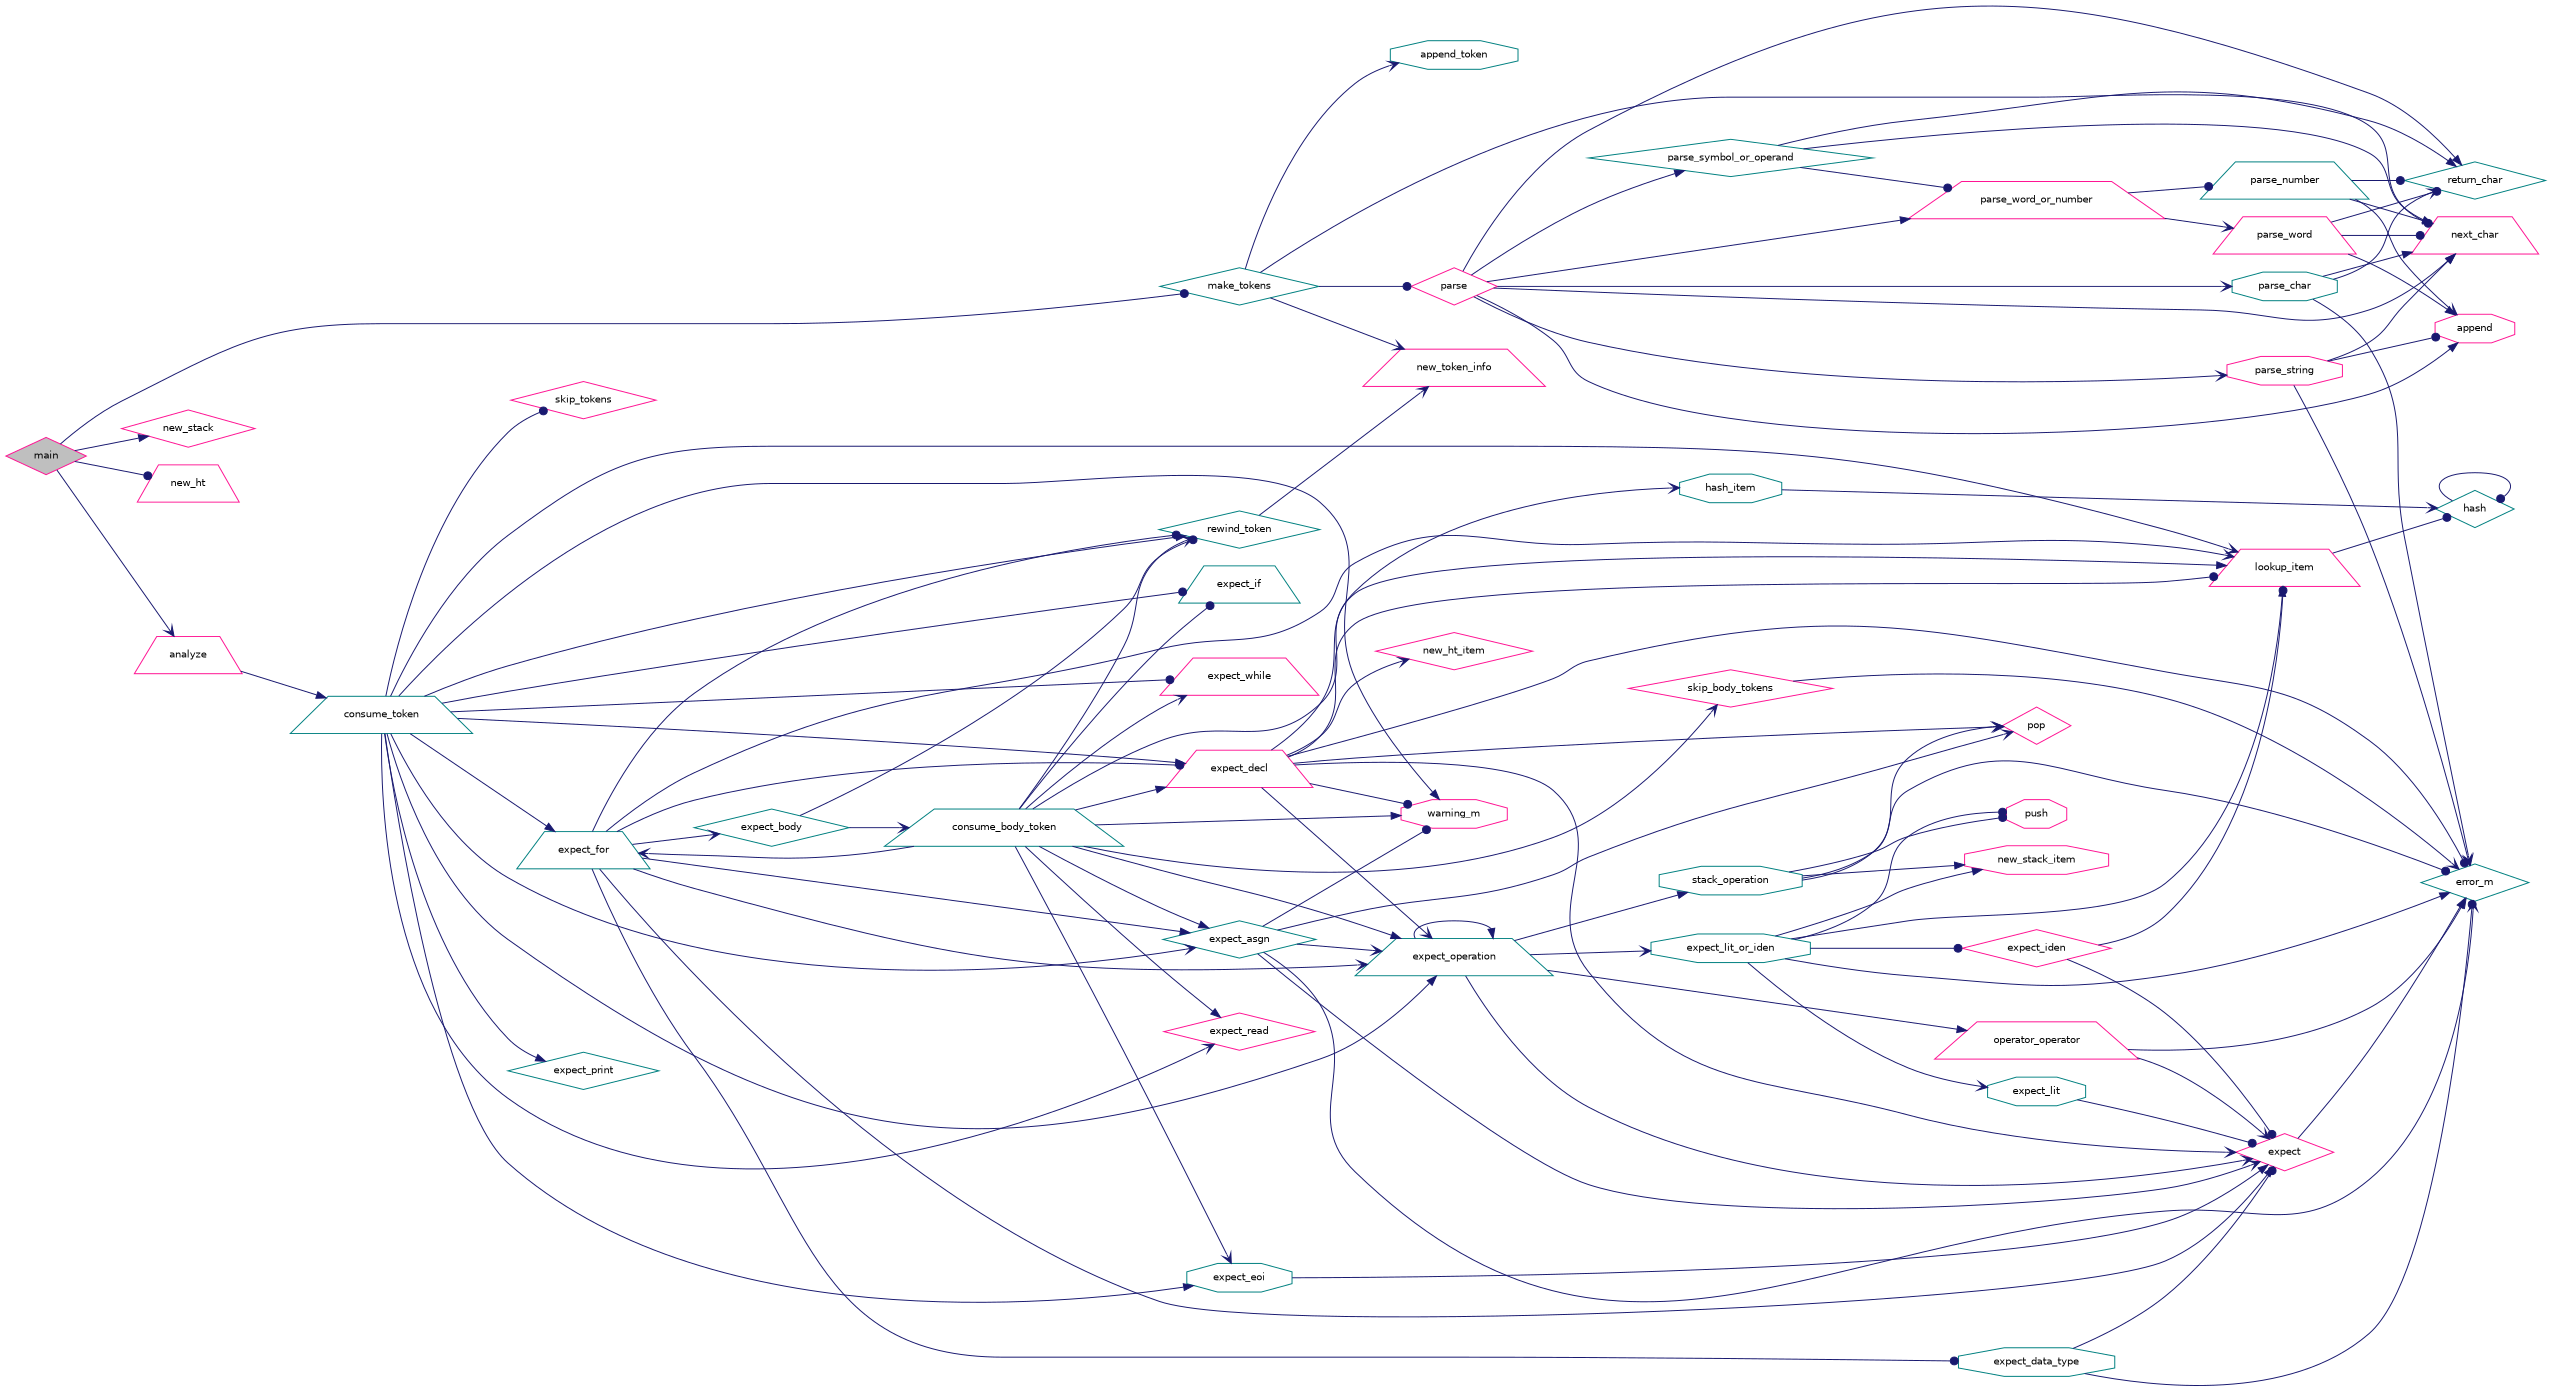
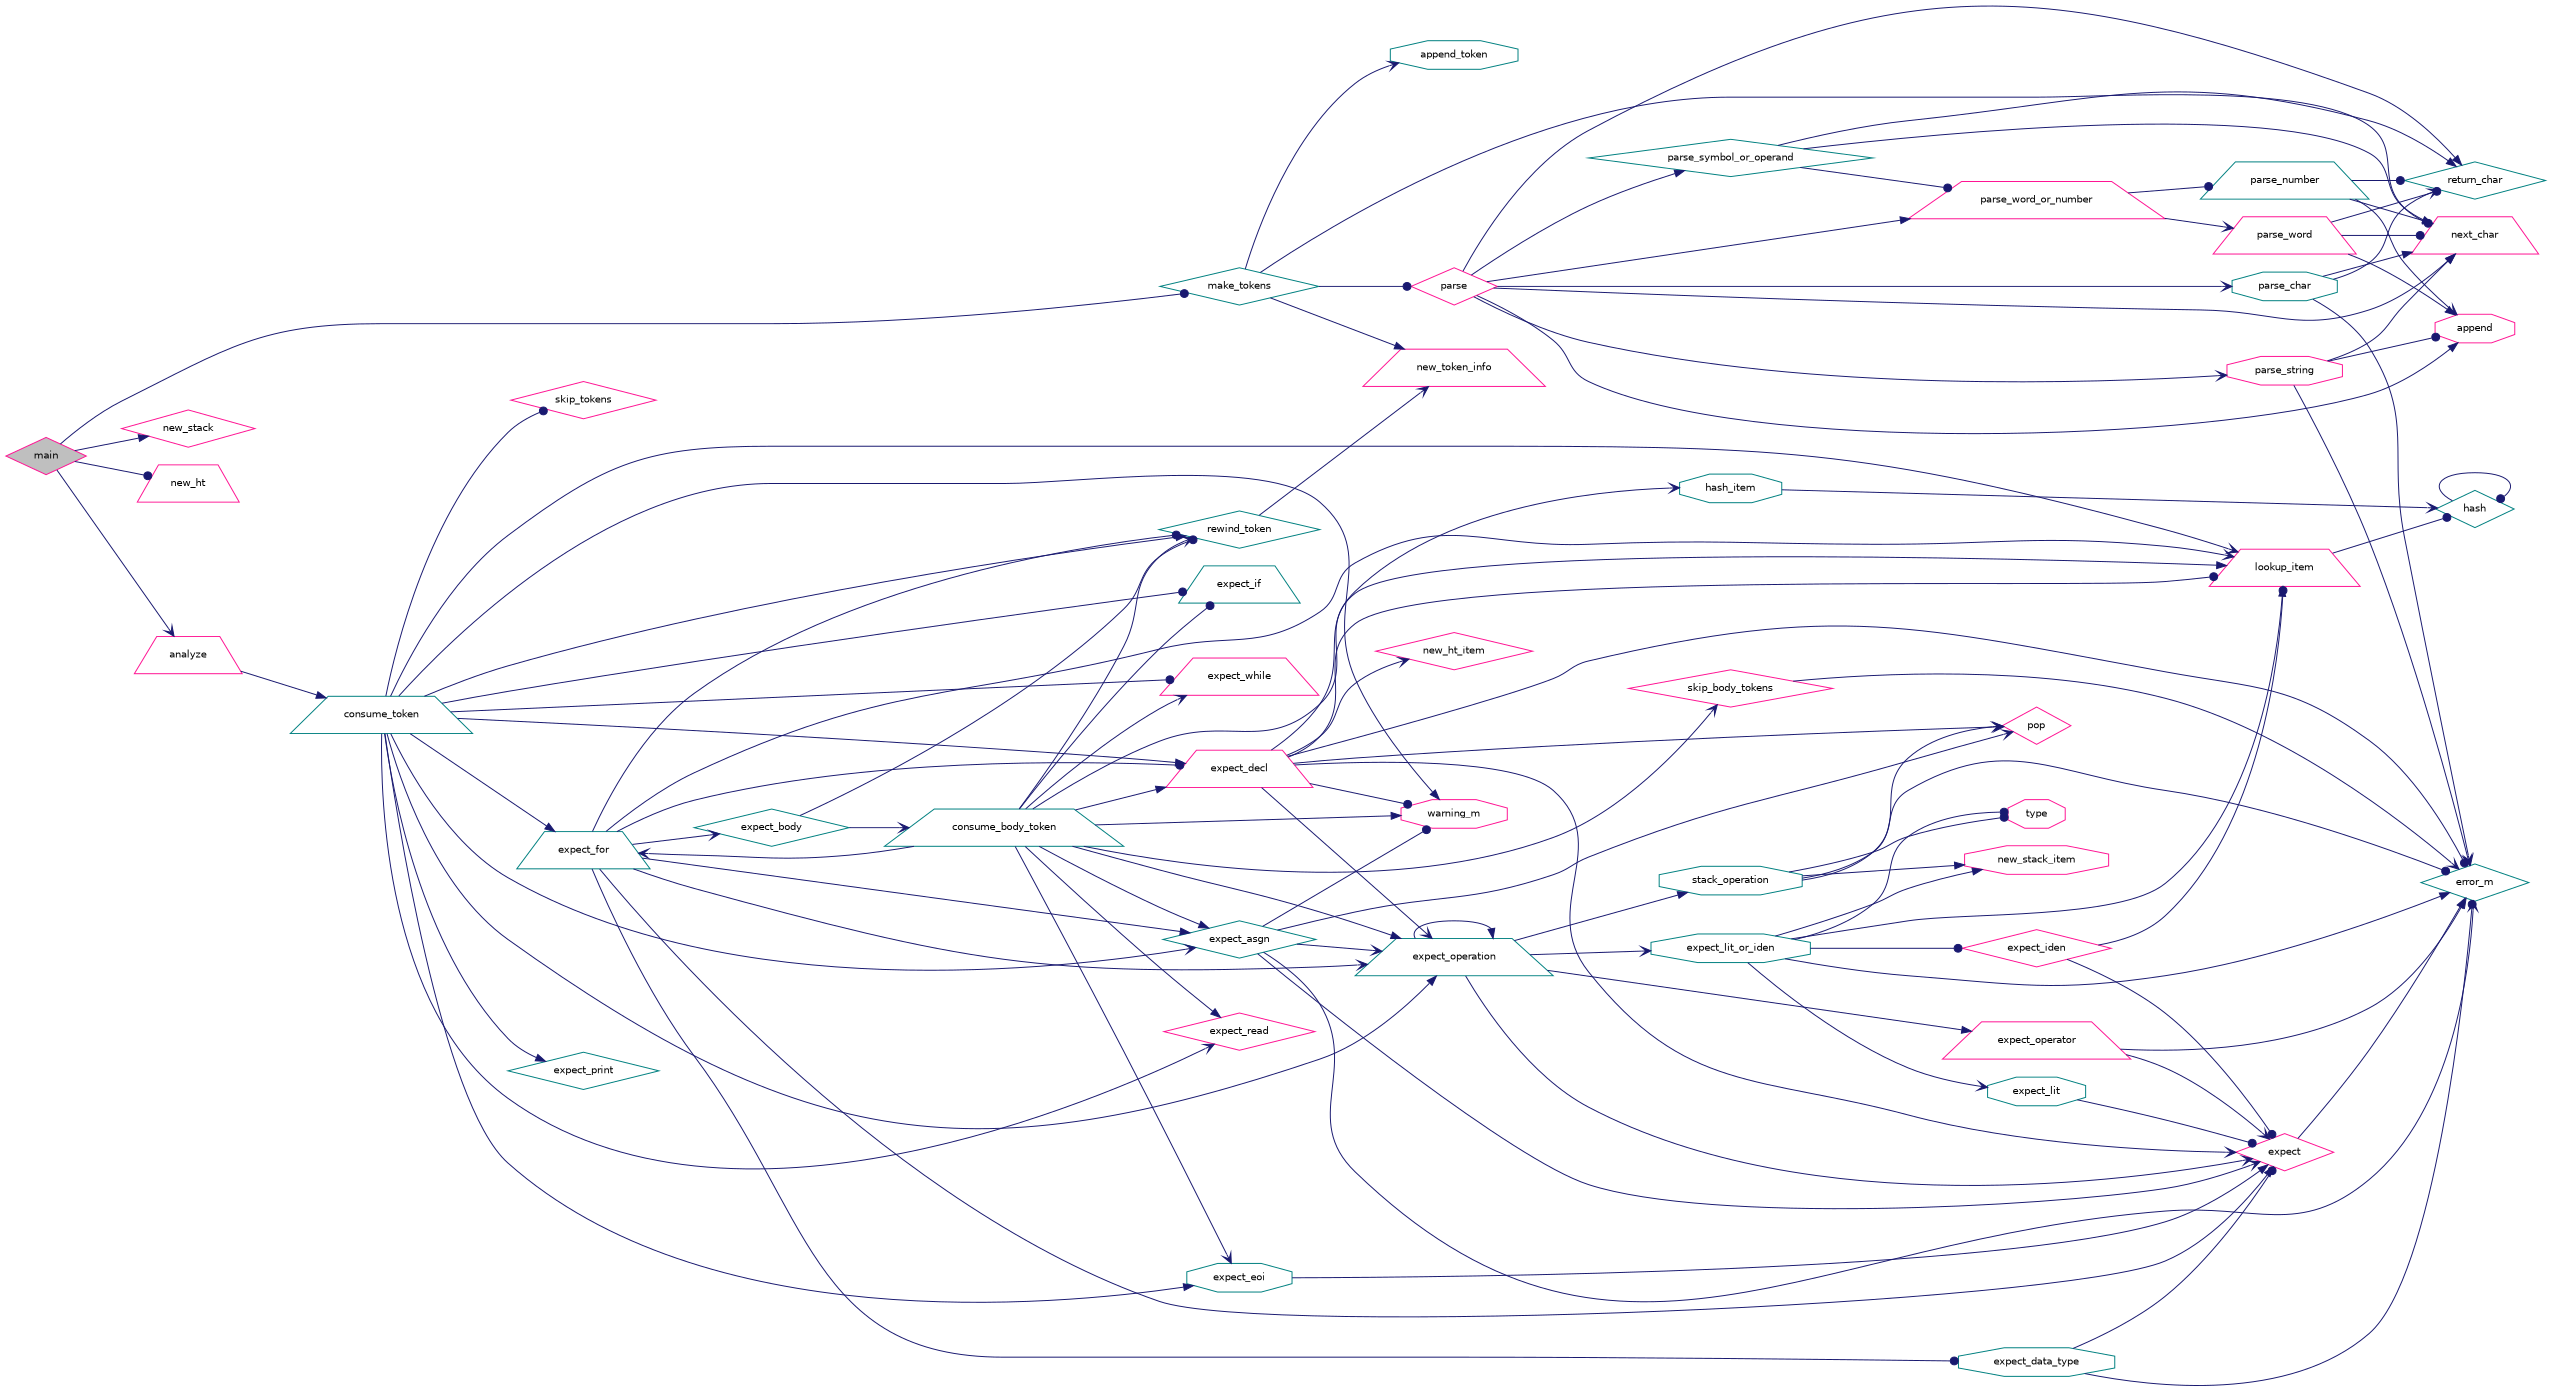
  digraph {
    rankdir=LR
    node [color=deeppink fillcolor=white fontname=Helvetica fontsize=10 shape=diamond style=filled]
    edge [arrowhead=vee color=midnightblue fontname=Helvetica fontsize=10 labelfontname=Helvetica labelfontsize=10 style=solid]
    n1 [fillcolor=grey75 fontcolor=black height=0.2 label=main width=0.4]
    n2 [color=teal height=0.2 label=make_tokens width=0.4]
    n3 [height=0.2 label=new_stack width=0.4]
    n4 [height=0.2 label=new_ht shape=trapezium width=0.4]
    n5 [height=0.2 label=analyze shape=trapezium width=0.4]
    n6 [height=0.2 label=next_char shape=trapezium width=0.4]
    n7 [height=0.2 label=parse width=0.4]
    n8 [color=teal height=0.2 label=append_token shape=octagon width=0.4]
    n9 [height=0.2 label=new_token_info shape=trapezium width=0.4]
    n10 [color=teal height=0.2 label=consume_token shape=trapezium width=0.4]
    n11 [color=teal height=0.2 label=parse_symbol_or_operand width=0.4]
    n12 [height=0.2 label=parse_word_or_number shape=trapezium width=0.4]
    n13 [height=0.2 label=append shape=octagon width=0.4]
    n14 [color=teal height=0.2 label=return_char width=0.4]
    n15 [color=teal height=0.2 label=parse_char shape=octagon width=0.4]
    n16 [height=0.2 label=parse_string shape=octagon width=0.4]
    n17 [color=teal height=0.2 label=parse_number shape=trapezium width=0.4]
    n18 [height=0.2 label=parse_word shape=trapezium width=0.4]
    n19 [color=teal height=0.2 label=error_m width=0.4]
    n20 [height=0.2 label=expect_decl shape=trapezium width=0.4]
    n21 [height=0.2 label=lookup_item shape=trapezium width=0.4]
    n22 [color=teal height=0.2 label=expect_operation shape=trapezium width=0.4]
    n23 [height=0.2 label=warning_m shape=octagon width=0.4]
    n24 [color=teal height=0.2 label=expect_asgn width=0.4]
    n25 [color=teal height=0.2 label=rewind_token width=0.4]
    n26 [color=teal height=0.2 label=expect_if shape=trapezium width=0.4]
    n27 [height=0.2 label=expect_while shape=trapezium width=0.4]
    n28 [color=teal height=0.2 label=expect_for shape=trapezium width=0.4]
    n29 [color=teal height=0.2 label=expect_print width=0.4]
    n30 [height=0.2 label=expect_read width=0.4]
    n31 [color=teal height=0.2 label=expect_eoi shape=octagon width=0.4]
    n32 [height=0.2 label=skip_tokens width=0.4]
    n33 [height=0.2 label=expect width=0.4]
    n34 [height=0.2 label=pop width=0.4]
    n35 [height=0.2 label=new_ht_item width=0.4]
    n36 [color=teal height=0.2 label=hash_item shape=octagon width=0.4]
    n37 [color=teal height=0.2 label=hash width=0.4]
    n38 [color=teal height=0.2 label=expect_lit_or_iden shape=octagon width=0.4]
-   n39 [height=0.2 label=operator_operator shape=trapezium width=0.4]
+   n39 [height=0.2 label=expect_operator shape=trapezium width=0.4]
    n40 [color=teal height=0.2 label=stack_operation shape=octagon width=0.4]
    n41 [color=teal height=0.2 label=expect_data_type shape=octagon width=0.4]
    n42 [color=teal height=0.2 label=expect_body width=0.4]
    n43 [color=teal height=0.2 label=expect_lit shape=octagon width=0.4]
    n44 [height=0.2 label=new_stack_item shape=octagon width=0.4]
-   n45 [height=0.2 label=push shape=octagon width=0.4]
+   n45 [height=0.2 label=type shape=octagon width=0.4]
    n46 [height=0.2 label=expect_iden width=0.4]
    n47 [color=teal height=0.2 label=consume_body_token shape=trapezium width=0.4]
    n48 [height=0.2 label=skip_body_tokens width=0.4]
    n1 -> n2 [arrowhead=dot]
    n1 -> n3 [arrowhead=normal]
    n1 -> n4 [arrowhead=dot]
    n1 -> n5
    n2 -> n6 [arrowhead=dot]
    n2 -> n7 [arrowhead=dot]
    n2 -> n8
-   n2 -> n9
+   n2 -> n9 [arrowhead=normal]
    n5 -> n10 [arrowhead=normal]
    n7 -> n6 [arrowhead=normal]
    n7 -> n11 [arrowhead=normal]
    n7 -> n12 [arrowhead=normal]
    n7 -> n13 [arrowhead=normal]
    n7 -> n14 [arrowhead=normal]
    n7 -> n15
    n7 -> n16
    n10 -> n20 [arrowhead=normal]
    n10 -> n21
    n10 -> n22 [arrowhead=normal]
    n10 -> n23 [arrowhead=normal]
    n10 -> n24
    n10 -> n25 [arrowhead=normal]
    n10 -> n26 [arrowhead=dot]
    n10 -> n27 [arrowhead=dot]
    n10 -> n28 [arrowhead=normal]
    n10 -> n29 [arrowhead=normal]
    n10 -> n30
    n10 -> n31 [arrowhead=normal]
    n10 -> n32 [arrowhead=dot]
    n11 -> n6 [arrowhead=normal]
    n11 -> n12 [arrowhead=dot]
    n11 -> n14 [arrowhead=normal]
    n12 -> n17 [arrowhead=dot]
    n12 -> n18
    n15 -> n6 [arrowhead=normal]
    n15 -> n14
    n15 -> n19
    n16 -> n6 [arrowhead=normal]
    n16 -> n13 [arrowhead=dot]
    n16 -> n19
    n17 -> n6 [arrowhead=normal]
    n17 -> n13
    n17 -> n14 [arrowhead=dot]
    n18 -> n6 [arrowhead=dot]
    n18 -> n13 [arrowhead=normal]
    n18 -> n14 [arrowhead=dot]
    n20 -> n19 [arrowhead=dot]
    n20 -> n21 [arrowhead=dot]
    n20 -> n22
    n20 -> n23 [arrowhead=dot]
    n20 -> n33
    n20 -> n34
    n20 -> n35
    n20 -> n36
    n21 -> n37 [arrowhead=dot]
    n22 -> n22 [arrowhead=normal]
    n22 -> n33
    n22 -> n38
    n22 -> n39 [arrowhead=normal]
    n22 -> n40 [arrowhead=normal]
    n24 -> n19
    n24 -> n22
    n24 -> n23 [arrowhead=dot]
    n24 -> n33
    n24 -> n34
    n25 -> n9
    n28 -> n20 [arrowhead=dot]
    n28 -> n21
    n28 -> n22
    n28 -> n24 [arrowhead=normal]
    n28 -> n25 [arrowhead=dot]
    n28 -> n33 [arrowhead=normal]
    n28 -> n41 [arrowhead=dot]
    n28 -> n42
    n31 -> n33 [arrowhead=normal]
    n33 -> n19 [arrowhead=normal]
    n36 -> n37
    n37 -> n37 [arrowhead=dot]
    n38 -> n19 [arrowhead=normal]
    n38 -> n21 [arrowhead=normal]
    n38 -> n43
    n38 -> n44 [arrowhead=normal]
    n38 -> n45 [arrowhead=dot]
    n38 -> n46 [arrowhead=dot]
    n39 -> n19 [arrowhead=normal]
    n39 -> n33
    n40 -> n19 [arrowhead=dot]
    n40 -> n34
    n40 -> n44 [arrowhead=normal]
    n40 -> n45 [arrowhead=dot]
    n41 -> n19 [arrowhead=dot]
    n41 -> n33 [arrowhead=dot]
    n42 -> n25 [arrowhead=dot]
    n42 -> n47
    n43 -> n33 [arrowhead=dot]
    n46 -> n21 [arrowhead=dot]
    n46 -> n33 [arrowhead=dot]
    n47 -> n20 [arrowhead=normal]
    n47 -> n21 [arrowhead=normal]
    n47 -> n22 [arrowhead=normal]
    n47 -> n23 [arrowhead=normal]
    n47 -> n24 [arrowhead=normal]
    n47 -> n25
    n47 -> n26 [arrowhead=dot]
    n47 -> n27
    n47 -> n28
    n47 -> n30 [arrowhead=normal]
    n47 -> n31
    n47 -> n48
    n48 -> n19
  }
